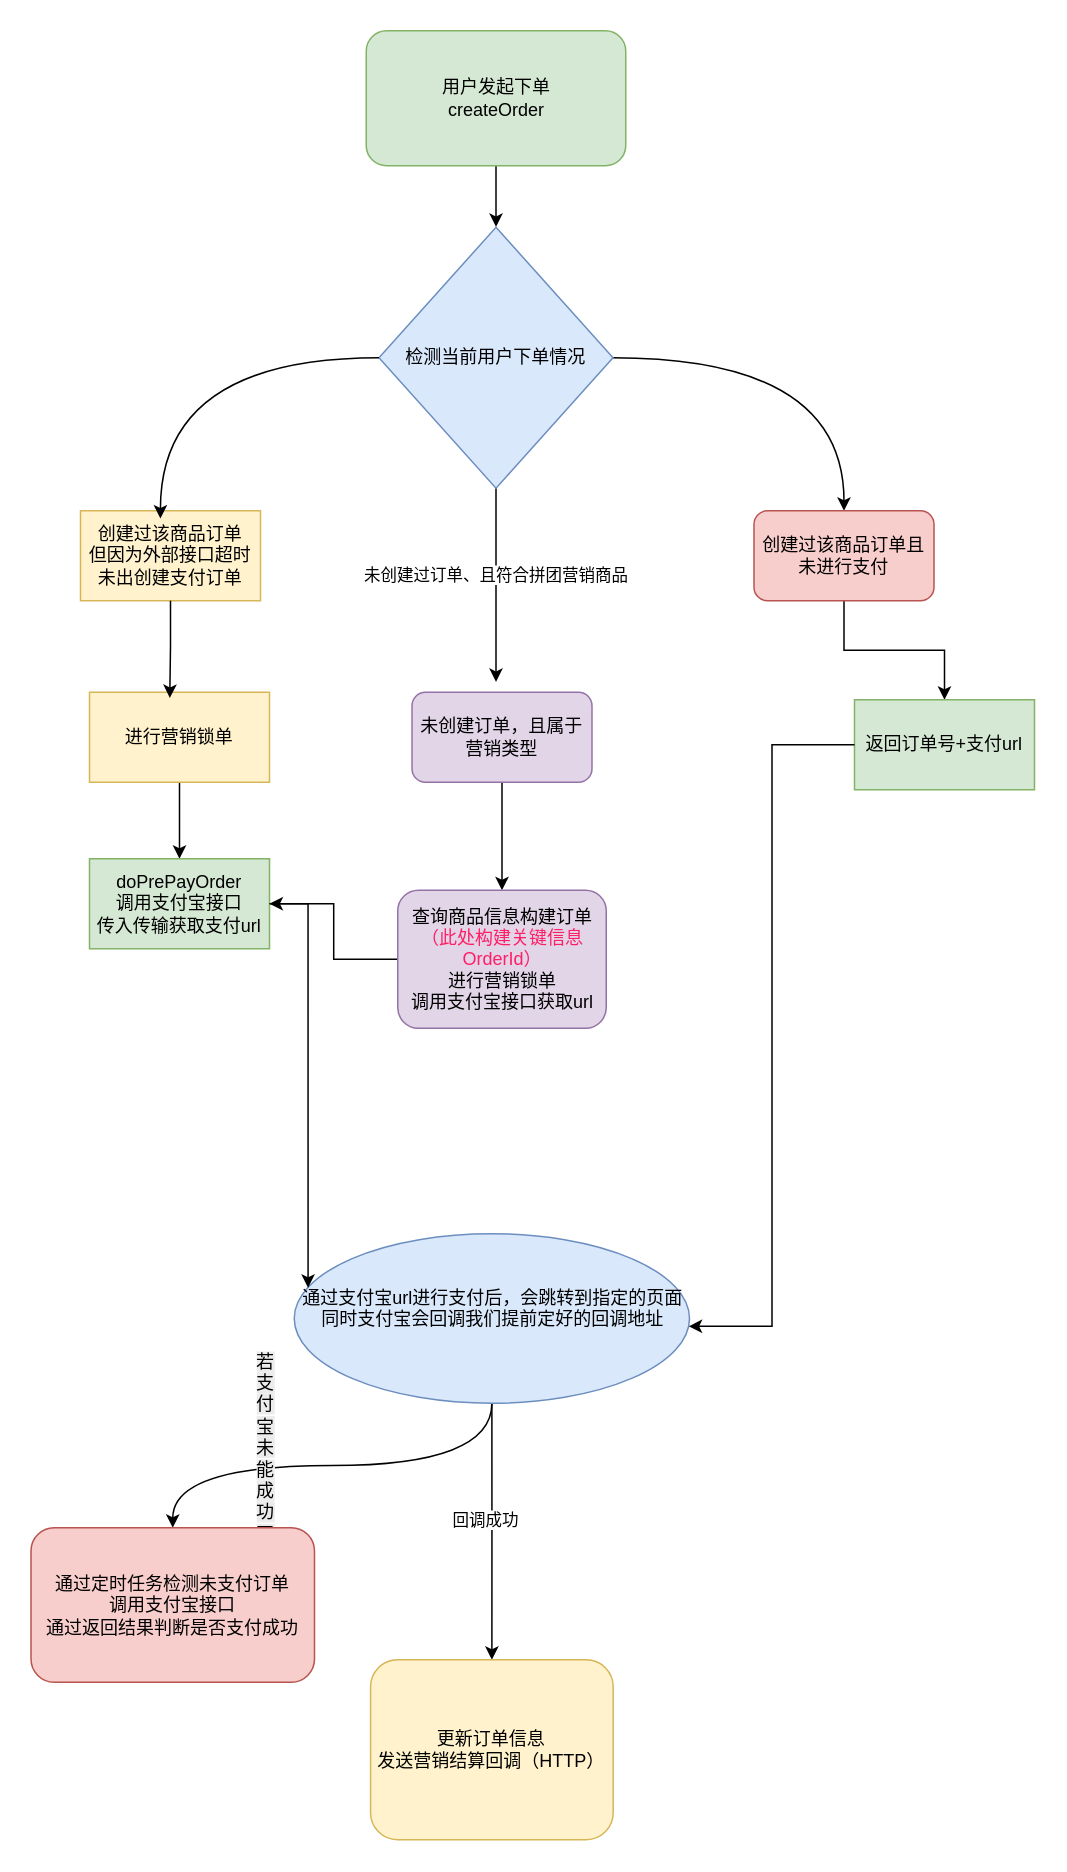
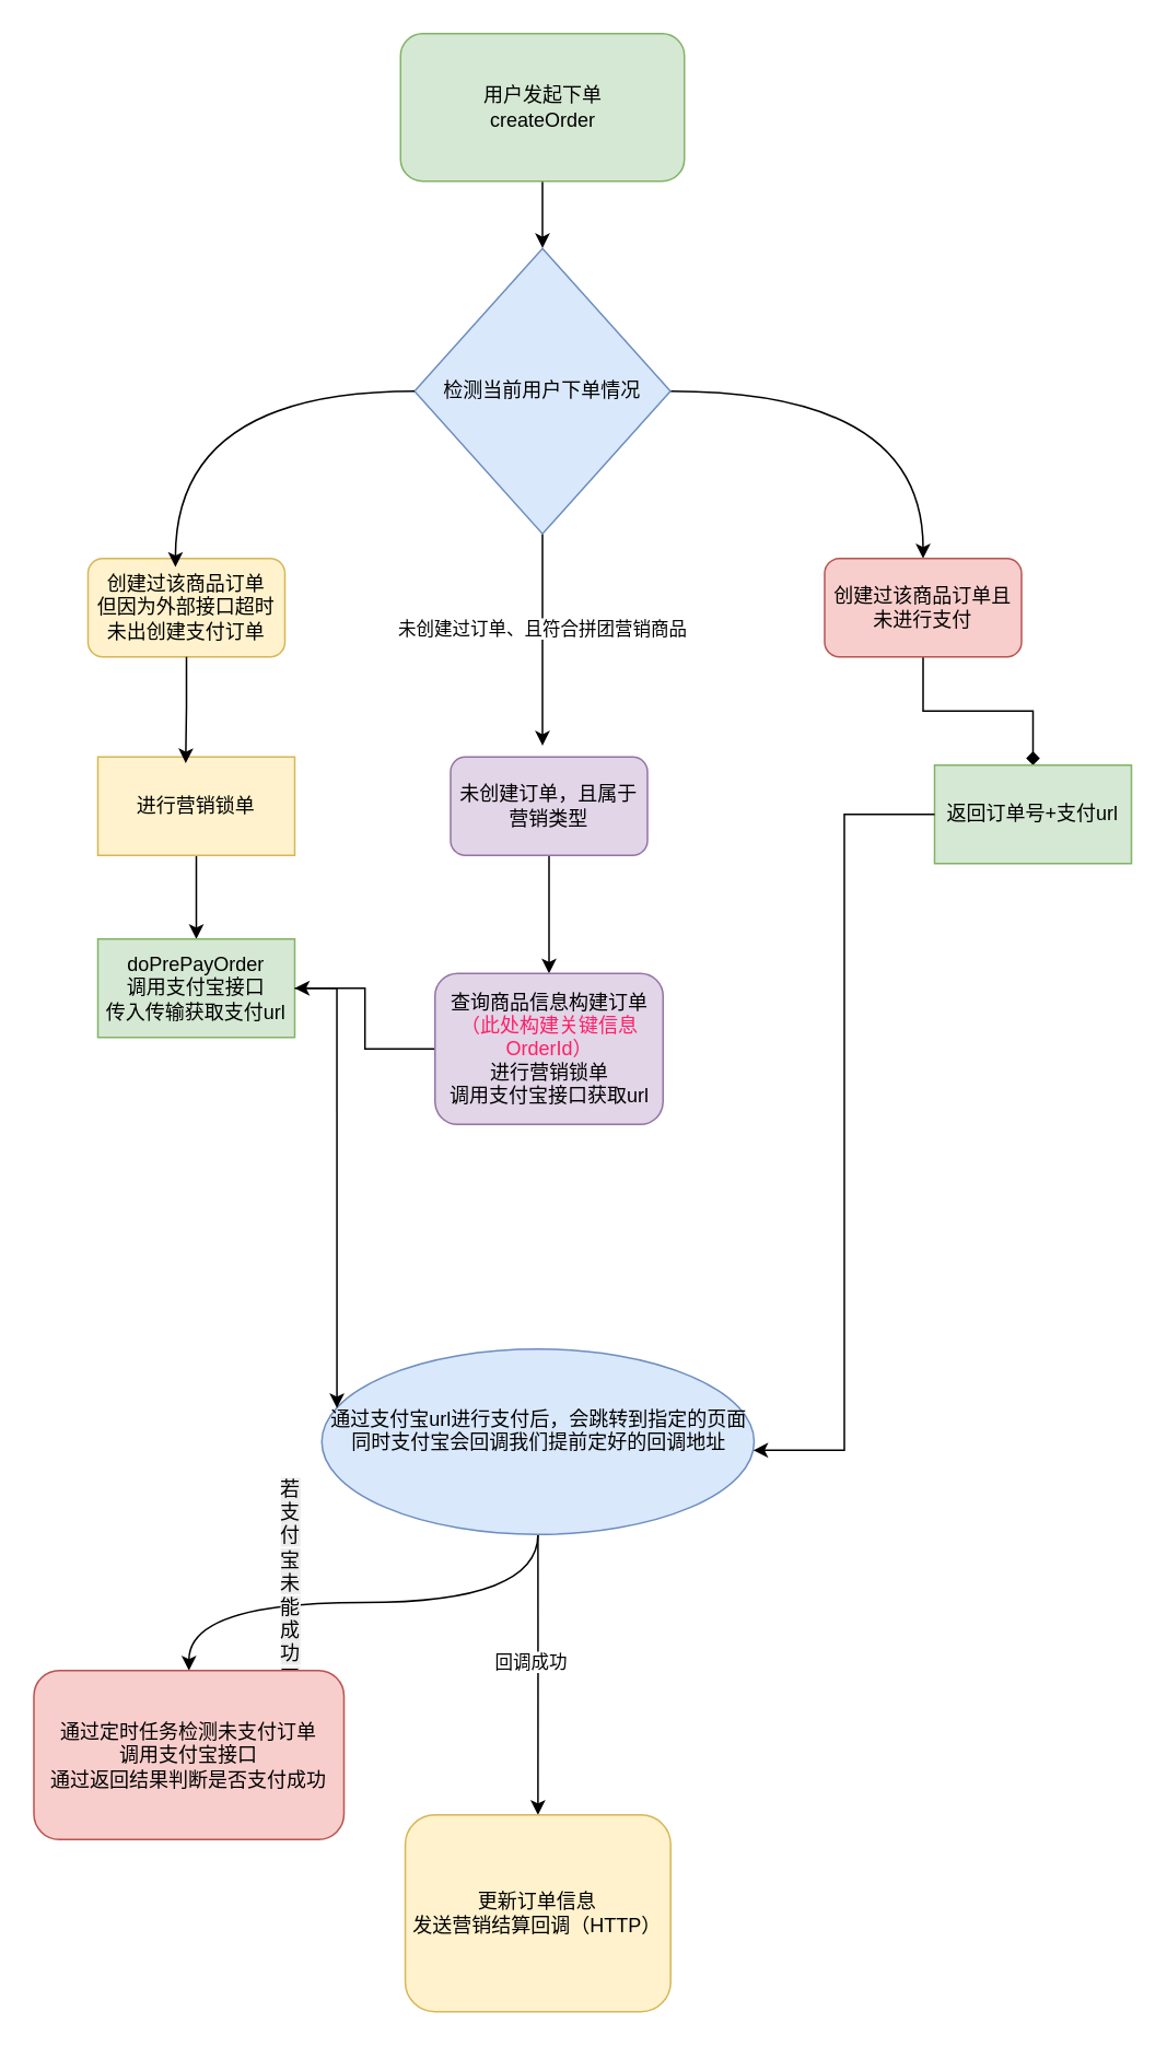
  <mxCell id="0" />
  <mxCell id="1" parent="0" />
  <mxCell id="2" style="edgeStyle=orthogonalEdgeStyle;rounded=0;orthogonalLoop=1;jettySize=auto;html=1;" edge="1" parent="1" source="3"><mxGeometry relative="1" as="geometry"><mxPoint x="330" y="150.81" as="targetPoint" /></mxGeometry></mxCell>
  <mxCell id="3" value="用户发起下单&lt;br&gt;createOrder" style="rounded=1;whiteSpace=wrap;html=1;fillColor=#d5e8d4;strokeColor=#82b366;" vertex="1" parent="1"><mxGeometry x="243.5" y="20" width="173" height="90" as="geometry" /></mxCell>
  <mxCell id="4" style="edgeStyle=orthogonalEdgeStyle;rounded=0;orthogonalLoop=1;jettySize=auto;html=1;" edge="1" parent="1" source="7"><mxGeometry relative="1" as="geometry"><mxPoint x="330" y="454.111" as="targetPoint" /></mxGeometry></mxCell>
  <mxCell id="5" value="未创建过订单、且符合拼团营销商品" style="edgeLabel;html=1;align=center;verticalAlign=middle;resizable=0;points=[];" vertex="1" connectable="0" parent="4"><mxGeometry x="-0.123" y="-1" relative="1" as="geometry"><mxPoint as="offset" /></mxGeometry></mxCell>
  <mxCell id="6" style="edgeStyle=orthogonalEdgeStyle;rounded=0;orthogonalLoop=1;jettySize=auto;html=1;curved=1;" edge="1" parent="1" source="7" target="10"><mxGeometry relative="1" as="geometry" /></mxCell>
  <mxCell id="7" value="检测当前用户下单情况" style="rhombus;whiteSpace=wrap;html=1;fillColor=#dae8fc;strokeColor=#6c8ebf;" vertex="1" parent="1"><mxGeometry x="252" y="151" width="156" height="174" as="geometry" /></mxCell>
- <mxCell id="8" value="创建过该商品订单&lt;br&gt;但因为外部接口超时&lt;br&gt;未出创建支付订单" style="whiteSpace=wrap;html=1;fillColor=#fff2cc;strokeColor=#d6b656;rounded=0;" vertex="1" parent="1"><mxGeometry x="53" y="340" width="120" height="60" as="geometry" /></mxCell>
- <mxCell id="9" style="edgeStyle=orthogonalEdgeStyle;rounded=0;orthogonalLoop=1;jettySize=auto;html=1;entryX=0.5;entryY=0;entryDx=0;entryDy=0;" edge="1" parent="1" source="10" target="14"><mxGeometry relative="1" as="geometry" /></mxCell>
+ <mxCell id="8" value="创建过该商品订单&lt;br&gt;但因为外部接口超时&lt;br&gt;未出创建支付订单" style="rounded=1;whiteSpace=wrap;html=1;fillColor=#fff2cc;strokeColor=#d6b656;" vertex="1" parent="1"><mxGeometry x="53" y="340" width="120" height="60" as="geometry" /></mxCell>
+ <mxCell id="9" style="edgeStyle=orthogonalEdgeStyle;rounded=0;orthogonalLoop=1;jettySize=auto;html=1;entryX=0.5;entryY=0;entryDx=0;entryDy=0;endArrow=diamond;" edge="1" parent="1" source="10" target="14"><mxGeometry relative="1" as="geometry" /></mxCell>
  <mxCell id="10" value="创建过该商品订单且未进行支付" style="rounded=1;whiteSpace=wrap;html=1;fillColor=#f8cecc;strokeColor=#b85450;" vertex="1" parent="1"><mxGeometry x="502" y="340" width="120" height="60" as="geometry" /></mxCell>
  <mxCell id="11" style="edgeStyle=orthogonalEdgeStyle;rounded=0;orthogonalLoop=1;jettySize=auto;html=1;entryX=0.5;entryY=0;entryDx=0;entryDy=0;" edge="1" parent="1" source="12" target="20"><mxGeometry relative="1" as="geometry" /></mxCell>
  <mxCell id="12" value="未创建订单，且属于营销类型" style="rounded=1;whiteSpace=wrap;html=1;fillColor=#e1d5e7;strokeColor=#9673a6;" vertex="1" parent="1"><mxGeometry x="274" y="461" width="120" height="60" as="geometry" /></mxCell>
  <mxCell id="13" style="edgeStyle=orthogonalEdgeStyle;rounded=0;orthogonalLoop=1;jettySize=auto;html=1;entryX=0.444;entryY=0.087;entryDx=0;entryDy=0;entryPerimeter=0;curved=1;" edge="1" parent="1" source="7" target="8"><mxGeometry relative="1" as="geometry" /></mxCell>
  <mxCell id="14" value="返回订单号+支付url" style="rounded=0;whiteSpace=wrap;html=1;fillColor=#d5e8d4;strokeColor=#82b366;" vertex="1" parent="1"><mxGeometry x="569" y="466" width="120" height="60" as="geometry" /></mxCell>
  <mxCell id="15" style="edgeStyle=orthogonalEdgeStyle;rounded=0;orthogonalLoop=1;jettySize=auto;html=1;entryX=0.5;entryY=0;entryDx=0;entryDy=0;" edge="1" parent="1" source="16" target="18"><mxGeometry relative="1" as="geometry" /></mxCell>
  <mxCell id="16" value="进行营销锁单" style="rounded=0;whiteSpace=wrap;html=1;fillColor=#fff2cc;strokeColor=#d6b656;" vertex="1" parent="1"><mxGeometry x="59" y="461" width="120" height="60" as="geometry" /></mxCell>
  <mxCell id="17" style="edgeStyle=orthogonalEdgeStyle;rounded=0;orthogonalLoop=1;jettySize=auto;html=1;entryX=0.446;entryY=0.063;entryDx=0;entryDy=0;entryPerimeter=0;" edge="1" parent="1" source="8" target="16"><mxGeometry relative="1" as="geometry" /></mxCell>
  <mxCell id="18" value="doPrePayOrder&lt;br&gt;调用支付宝接口&lt;br&gt;传入传输获取支付url" style="rounded=0;whiteSpace=wrap;html=1;fillColor=#d5e8d4;strokeColor=#82b366;" vertex="1" parent="1"><mxGeometry x="59" y="572" width="120" height="60" as="geometry" /></mxCell>
  <mxCell id="19" style="edgeStyle=orthogonalEdgeStyle;rounded=0;orthogonalLoop=1;jettySize=auto;html=1;" edge="1" parent="1" source="20" target="18"><mxGeometry relative="1" as="geometry" /></mxCell>
  <mxCell id="20" value="查询商品信息构建订单&lt;br&gt;&lt;font style=&quot;color: rgb(255, 31, 102);&quot;&gt;（此处构建关键信息OrderId）&lt;/font&gt;&lt;br&gt;&lt;div&gt;进行营销锁单&lt;br&gt;调用支付宝接口获取url&lt;/div&gt;" style="rounded=1;whiteSpace=wrap;html=1;fillColor=#e1d5e7;strokeColor=#9673a6;" vertex="1" parent="1"><mxGeometry x="264.5" y="593" width="139" height="92" as="geometry" /></mxCell>
  <mxCell id="21" style="edgeStyle=orthogonalEdgeStyle;rounded=0;orthogonalLoop=1;jettySize=auto;html=1;entryX=0.5;entryY=0;entryDx=0;entryDy=0;" edge="1" parent="1" source="25" target="28"><mxGeometry relative="1" as="geometry" /></mxCell>
  <mxCell id="22" value="回调成功" style="edgeLabel;html=1;align=center;verticalAlign=middle;resizable=0;points=[];" vertex="1" connectable="0" parent="21"><mxGeometry x="-0.094" y="-5" relative="1" as="geometry"><mxPoint as="offset" /></mxGeometry></mxCell>
  <mxCell id="23" style="edgeStyle=orthogonalEdgeStyle;rounded=0;orthogonalLoop=1;jettySize=auto;html=1;entryX=0.5;entryY=0;entryDx=0;entryDy=0;curved=1;" edge="1" parent="1" source="25" target="29"><mxGeometry relative="1" as="geometry" /></mxCell>
  <mxCell id="24" value="&lt;span style=&quot;font-size: 12px; text-wrap-mode: wrap; background-color: rgb(236, 236, 236);&quot;&gt;若支付宝未能成功回调&lt;/span&gt;" style="edgeLabel;html=1;align=center;verticalAlign=middle;resizable=0;points=[];" vertex="1" connectable="0" parent="23"><mxGeometry x="0.31" y="15" relative="1" as="geometry"><mxPoint x="1" y="-20" as="offset" /></mxGeometry></mxCell>
  <mxCell id="25" value="通过支付宝url进行支付后，会跳转到指定的页面&lt;br&gt;同时支付宝会回调我们提前定好的回调地址&lt;div&gt;&lt;br/&gt;&lt;/div&gt;" style="ellipse;whiteSpace=wrap;html=1;fillColor=#dae8fc;strokeColor=#6c8ebf;" vertex="1" parent="1"><mxGeometry x="195.5" y="822" width="263.5" height="113" as="geometry" /></mxCell>
  <mxCell id="26" style="edgeStyle=orthogonalEdgeStyle;rounded=0;orthogonalLoop=1;jettySize=auto;html=1;entryX=0.035;entryY=0.319;entryDx=0;entryDy=0;entryPerimeter=0;" edge="1" parent="1" source="18" target="25"><mxGeometry relative="1" as="geometry" /></mxCell>
  <mxCell id="27" style="edgeStyle=orthogonalEdgeStyle;rounded=0;orthogonalLoop=1;jettySize=auto;html=1;entryX=0.998;entryY=0.546;entryDx=0;entryDy=0;entryPerimeter=0;" edge="1" parent="1" source="14" target="25"><mxGeometry relative="1" as="geometry" /></mxCell>
  <mxCell id="28" value="更新订单信息&lt;br&gt;发送营销结算回调（HTTP）" style="rounded=1;whiteSpace=wrap;html=1;fillColor=#fff2cc;strokeColor=#d6b656;" vertex="1" parent="1"><mxGeometry x="246.38" y="1106" width="161.75" height="120" as="geometry" /></mxCell>
  <mxCell id="29" value="通过定时任务检测未支付订单&lt;br&gt;调用支付宝接口&lt;br&gt;通过返回结果判断是否支付成功" style="rounded=1;whiteSpace=wrap;html=1;fillColor=#f8cecc;strokeColor=#b85450;" vertex="1" parent="1"><mxGeometry x="20" y="1018" width="189" height="103" as="geometry" /></mxCell>
